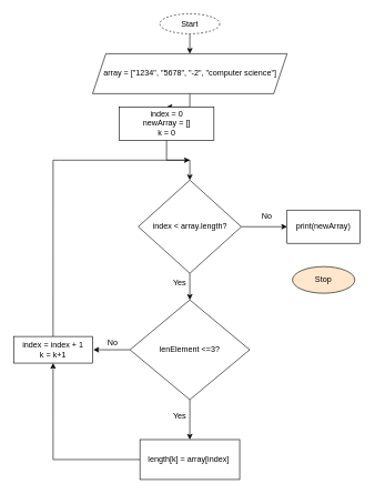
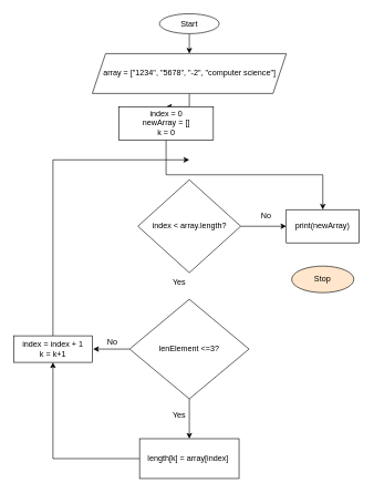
  <mxCell id="0" />
  <mxCell id="1" parent="0" />
  <mxCell id="2" style="edgeStyle=orthogonalEdgeStyle;rounded=0;orthogonalLoop=1;jettySize=auto;html=1;exitX=0.5;exitY=1;exitDx=0;exitDy=0;entryX=0.5;entryY=0;entryDx=0;entryDy=0;" parent="1" source="3" target="5" edge="1"><mxGeometry relative="1" as="geometry" /></mxCell>
- <mxCell id="3" value="Start" style="ellipse;whiteSpace=wrap;html=1;dashed=1;" parent="1" vertex="1"><mxGeometry x="240" y="20" width="90" height="30" as="geometry" /></mxCell>
+ <mxCell id="3" value="Start" style="ellipse;whiteSpace=wrap;html=1;" parent="1" vertex="1"><mxGeometry x="240" y="20" width="90" height="30" as="geometry" /></mxCell>
  <mxCell id="4" style="edgeStyle=orthogonalEdgeStyle;rounded=0;orthogonalLoop=1;jettySize=auto;html=1;exitX=0.5;exitY=1;exitDx=0;exitDy=0;entryX=0.5;entryY=0;entryDx=0;entryDy=0;" parent="1" source="5" target="10" edge="1"><mxGeometry relative="1" as="geometry" /></mxCell>
  <mxCell id="5" value="array = [&quot;1234&quot;, &quot;5678&quot;, &quot;-2&quot;, &quot;computer science&quot;]" style="shape=parallelogram;perimeter=parallelogramPerimeter;whiteSpace=wrap;html=1;fixedSize=1;" parent="1" vertex="1"><mxGeometry x="138.75" y="80" width="292.5" height="60" as="geometry" /></mxCell>
  <mxCell id="6" style="edgeStyle=orthogonalEdgeStyle;rounded=0;orthogonalLoop=1;jettySize=auto;html=1;exitX=1;exitY=0.5;exitDx=0;exitDy=0;" parent="1" source="8" target="11" edge="1"><mxGeometry relative="1" as="geometry" /></mxCell>
- <mxCell id="7" style="edgeStyle=orthogonalEdgeStyle;rounded=0;orthogonalLoop=1;jettySize=auto;html=1;exitX=0.5;exitY=1;exitDx=0;exitDy=0;entryX=0.5;entryY=0;entryDx=0;entryDy=0;" parent="1" source="8" target="16" edge="1"><mxGeometry relative="1" as="geometry" /></mxCell>
  <mxCell id="8" value="index &amp;lt; array.length?" style="rhombus;whiteSpace=wrap;html=1;" parent="1" vertex="1"><mxGeometry x="207.5" y="270" width="155" height="140" as="geometry" /></mxCell>
- <mxCell id="9" style="edgeStyle=orthogonalEdgeStyle;rounded=0;orthogonalLoop=1;jettySize=auto;html=1;exitX=0.5;exitY=1;exitDx=0;exitDy=0;entryX=0.5;entryY=0;entryDx=0;entryDy=0;" parent="1" source="10" target="8" edge="1"><mxGeometry relative="1" as="geometry" /></mxCell>
+ <mxCell id="9" style="edgeStyle=orthogonalEdgeStyle;rounded=0;orthogonalLoop=1;jettySize=auto;html=1;exitX=0.5;exitY=1;exitDx=0;exitDy=0;" parent="1" source="10" target="11" edge="1"><mxGeometry relative="1" as="geometry" /></mxCell>
  <mxCell id="10" value="index = 0&lt;br&gt;newArray = []&lt;br&gt;k = 0" style="rounded=0;whiteSpace=wrap;html=1;" parent="1" vertex="1"><mxGeometry x="178.75" y="160" width="142.5" height="50" as="geometry" /></mxCell>
  <mxCell id="11" value="print(newArray)" style="rounded=0;whiteSpace=wrap;html=1;" parent="1" vertex="1"><mxGeometry x="431.25" y="315" width="110" height="50" as="geometry" /></mxCell>
  <mxCell id="12" value="Yes" style="text;html=1;strokeColor=none;fillColor=none;align=center;verticalAlign=middle;whiteSpace=wrap;rounded=0;" parent="1" vertex="1"><mxGeometry x="240" y="410" width="60" height="30" as="geometry" /></mxCell>
  <mxCell id="13" value="No" style="text;html=1;strokeColor=none;fillColor=none;align=center;verticalAlign=middle;whiteSpace=wrap;rounded=0;" parent="1" vertex="1"><mxGeometry x="371.25" y="310" width="60" height="30" as="geometry" /></mxCell>
  <mxCell id="14" style="edgeStyle=orthogonalEdgeStyle;rounded=0;orthogonalLoop=1;jettySize=auto;html=1;exitX=0.5;exitY=1;exitDx=0;exitDy=0;entryX=0.5;entryY=0;entryDx=0;entryDy=0;" parent="1" source="16" target="18" edge="1"><mxGeometry relative="1" as="geometry" /></mxCell>
  <mxCell id="15" style="edgeStyle=orthogonalEdgeStyle;rounded=0;orthogonalLoop=1;jettySize=auto;html=1;exitX=0;exitY=0.5;exitDx=0;exitDy=0;" parent="1" source="16" edge="1"><mxGeometry relative="1" as="geometry"><mxPoint x="140" y="525" as="targetPoint" /></mxGeometry></mxCell>
  <mxCell id="16" value="lenElement &amp;lt;=3?" style="rhombus;whiteSpace=wrap;html=1;" parent="1" vertex="1"><mxGeometry x="195" y="450" width="180" height="150" as="geometry" /></mxCell>
  <mxCell id="17" style="edgeStyle=orthogonalEdgeStyle;rounded=0;orthogonalLoop=1;jettySize=auto;html=1;exitX=0;exitY=0.5;exitDx=0;exitDy=0;entryX=0.5;entryY=1;entryDx=0;entryDy=0;" parent="1" source="18" target="21" edge="1"><mxGeometry relative="1" as="geometry" /></mxCell>
  <mxCell id="18" value="length[k] = array[index]&amp;nbsp;" style="rounded=0;whiteSpace=wrap;html=1;" parent="1" vertex="1"><mxGeometry x="210" y="660" width="150" height="60" as="geometry" /></mxCell>
  <mxCell id="19" value="Yes" style="text;html=1;strokeColor=none;fillColor=none;align=center;verticalAlign=middle;whiteSpace=wrap;rounded=0;" parent="1" vertex="1"><mxGeometry x="240" y="610" width="60" height="30" as="geometry" /></mxCell>
  <mxCell id="20" style="edgeStyle=orthogonalEdgeStyle;rounded=0;orthogonalLoop=1;jettySize=auto;html=1;exitX=0.5;exitY=0;exitDx=0;exitDy=0;" parent="1" source="21" edge="1"><mxGeometry relative="1" as="geometry"><mxPoint x="285" y="240" as="targetPoint" /><Array as="points"><mxPoint x="89" y="240" /><mxPoint x="228" y="240" /></Array></mxGeometry></mxCell>
  <mxCell id="21" value="index = index + 1&lt;br&gt;k = k+1" style="rounded=0;whiteSpace=wrap;html=1;" parent="1" vertex="1"><mxGeometry x="20" y="505" width="118.75" height="40" as="geometry" /></mxCell>
  <mxCell id="22" value="No" style="text;html=1;strokeColor=none;fillColor=none;align=center;verticalAlign=middle;whiteSpace=wrap;rounded=0;" parent="1" vertex="1"><mxGeometry x="138.75" y="500" width="60" height="30" as="geometry" /></mxCell>
  <mxCell id="23" value="Stop" style="ellipse;whiteSpace=wrap;html=1;fillColor=#ffe6cc;" parent="1" vertex="1"><mxGeometry x="439.38" y="400" width="93.75" height="40" as="geometry" /></mxCell>
